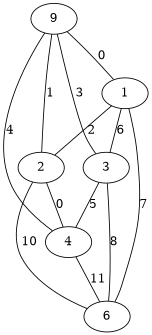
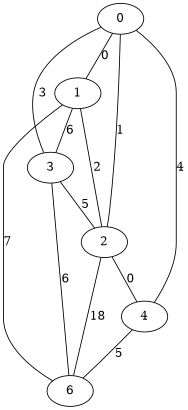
  graph {
-   0 [label=9]
+   0
    1
    2
    3
    4
    n6 [label=6]
    0 -- 1 [label=0]
    0 -- 2 [label=1]
    0 -- 3 [label=3]
    0 -- 4 [label=4]
    1 -- 2 [label=2]
    1 -- 3 [label=6]
    1 -- n6 [label=7]
    2 -- 4 [label=0]
-   2 -- n6 [label=10]
-   3 -- 4 [label=5]
-   3 -- n6 [label=8]
-   4 -- n6 [label=11]
+   2 -- n6 [label=18]
+   3 -- 2 [label=5]
+   3 -- n6 [label=6]
+   4 -- n6 [label=5]
  }
